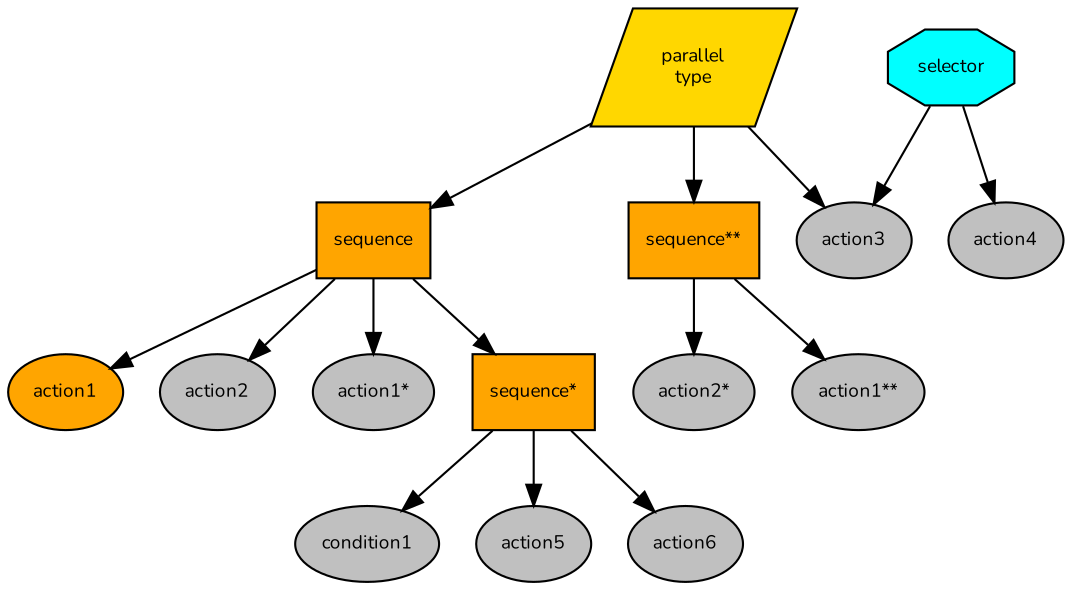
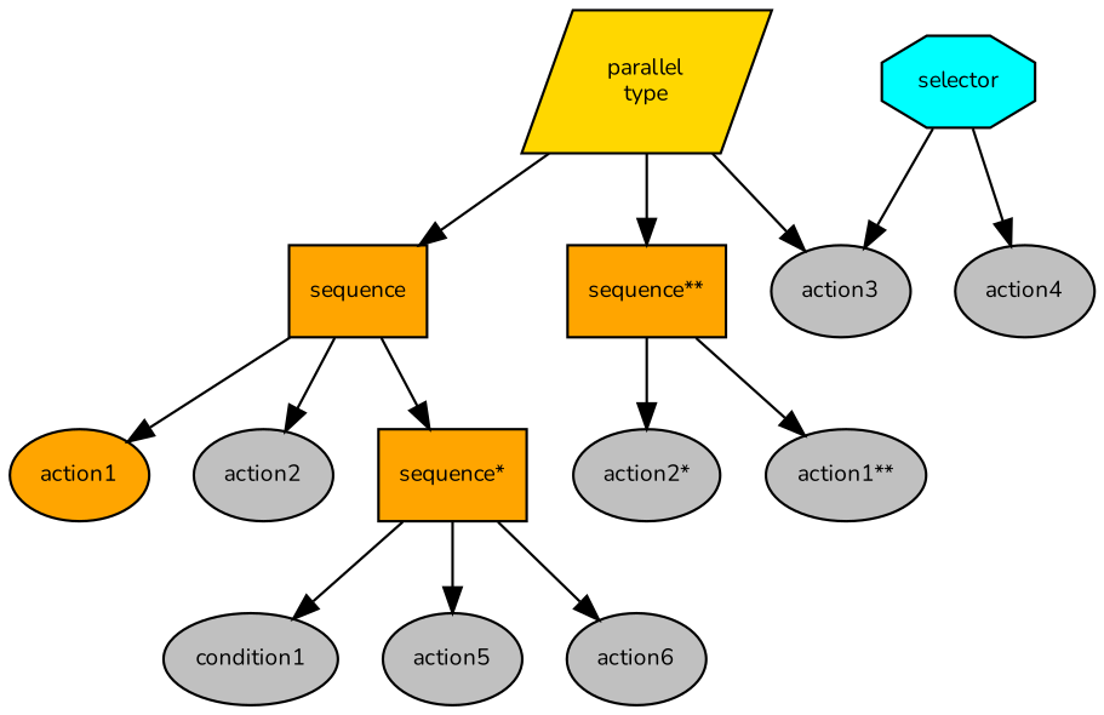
  digraph {
    fontname=Nunito
    ordering=out
    node [fillcolor=gray fontcolor=black fontname=Nunito fontsize=9 shape=ellipse style=filled]
    edge [fontname=Nunito]
    n1 [fillcolor=gold label="parallel\ntype" shape=parallelogram]
    n2 [fillcolor=orange label=sequence shape=box]
    n3 [fillcolor=orange label="sequence**" shape=box]
    n4 [label=action3]
    n5 [fillcolor=orange label=action1]
    n6 [label=action2]
-   n7 [label="action1*"]
    n8 [fillcolor=orange label="sequence*" shape=box]
    n9 [fillcolor=cyan label=selector shape=octagon]
    n10 [label=action4]
    n11 [label="action2*"]
    n12 [label="action1**"]
    n13 [label=condition1]
    n14 [label=action5]
    n15 [label=action6]
    n1 -> n2
    n1 -> n3
    n1 -> n4
    n2 -> n5
    n2 -> n6
-   n2 -> n7
    n2 -> n8
    n3 -> n11
    n3 -> n12
    n8 -> n13
    n8 -> n14
    n8 -> n15
    n9 -> n4
    n9 -> n10
  }
